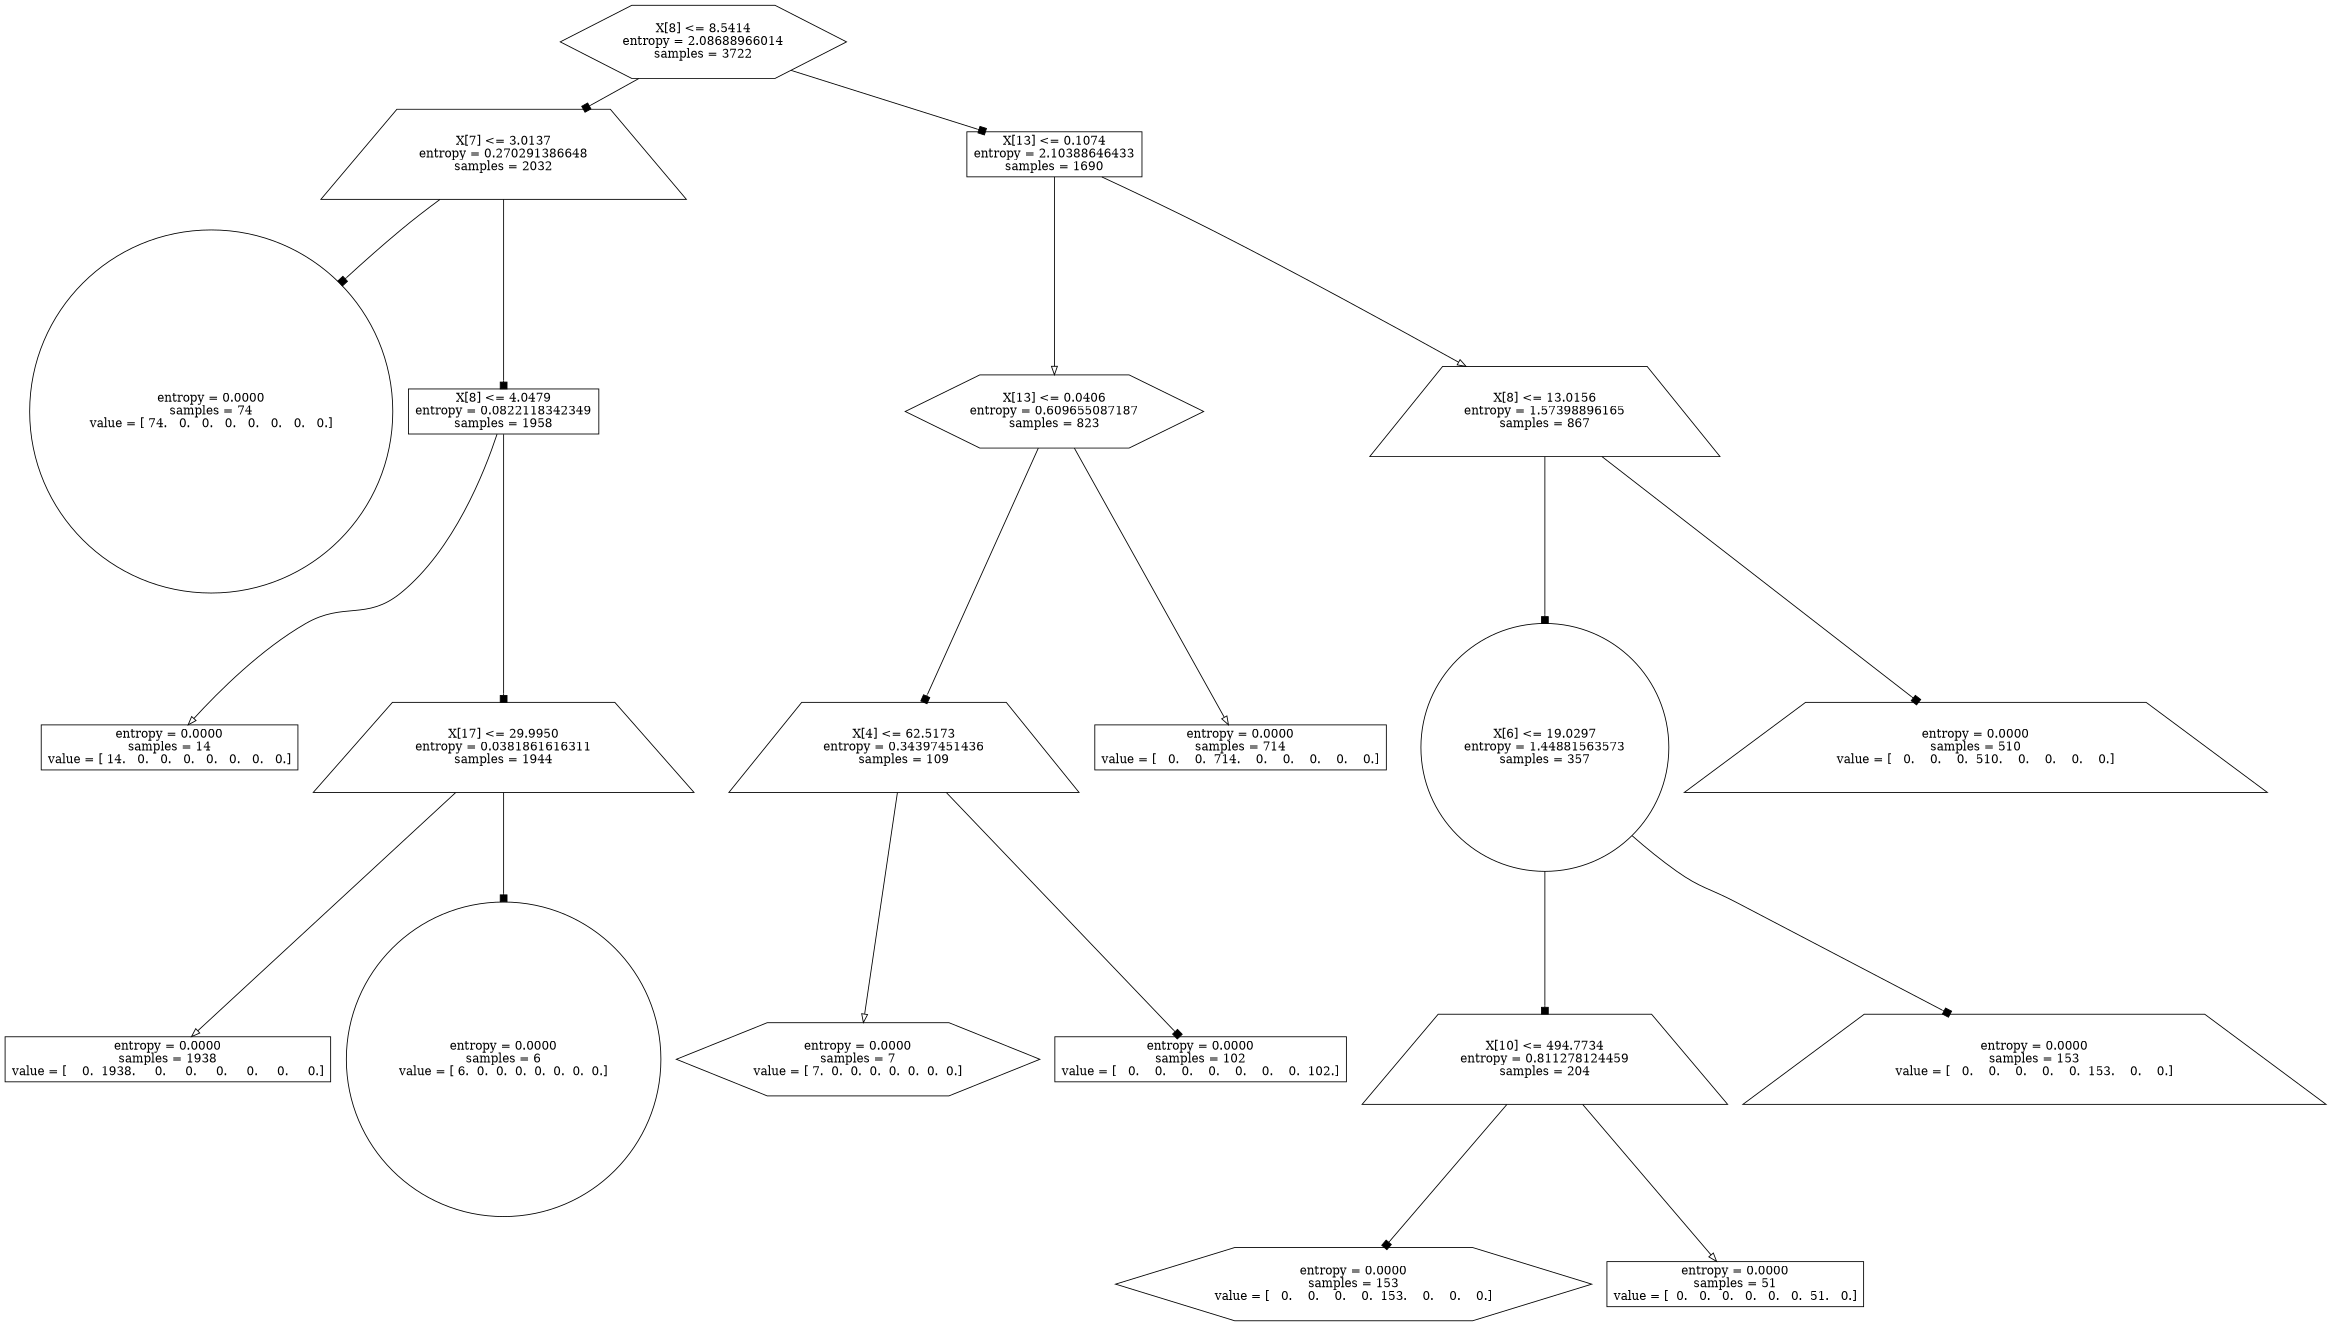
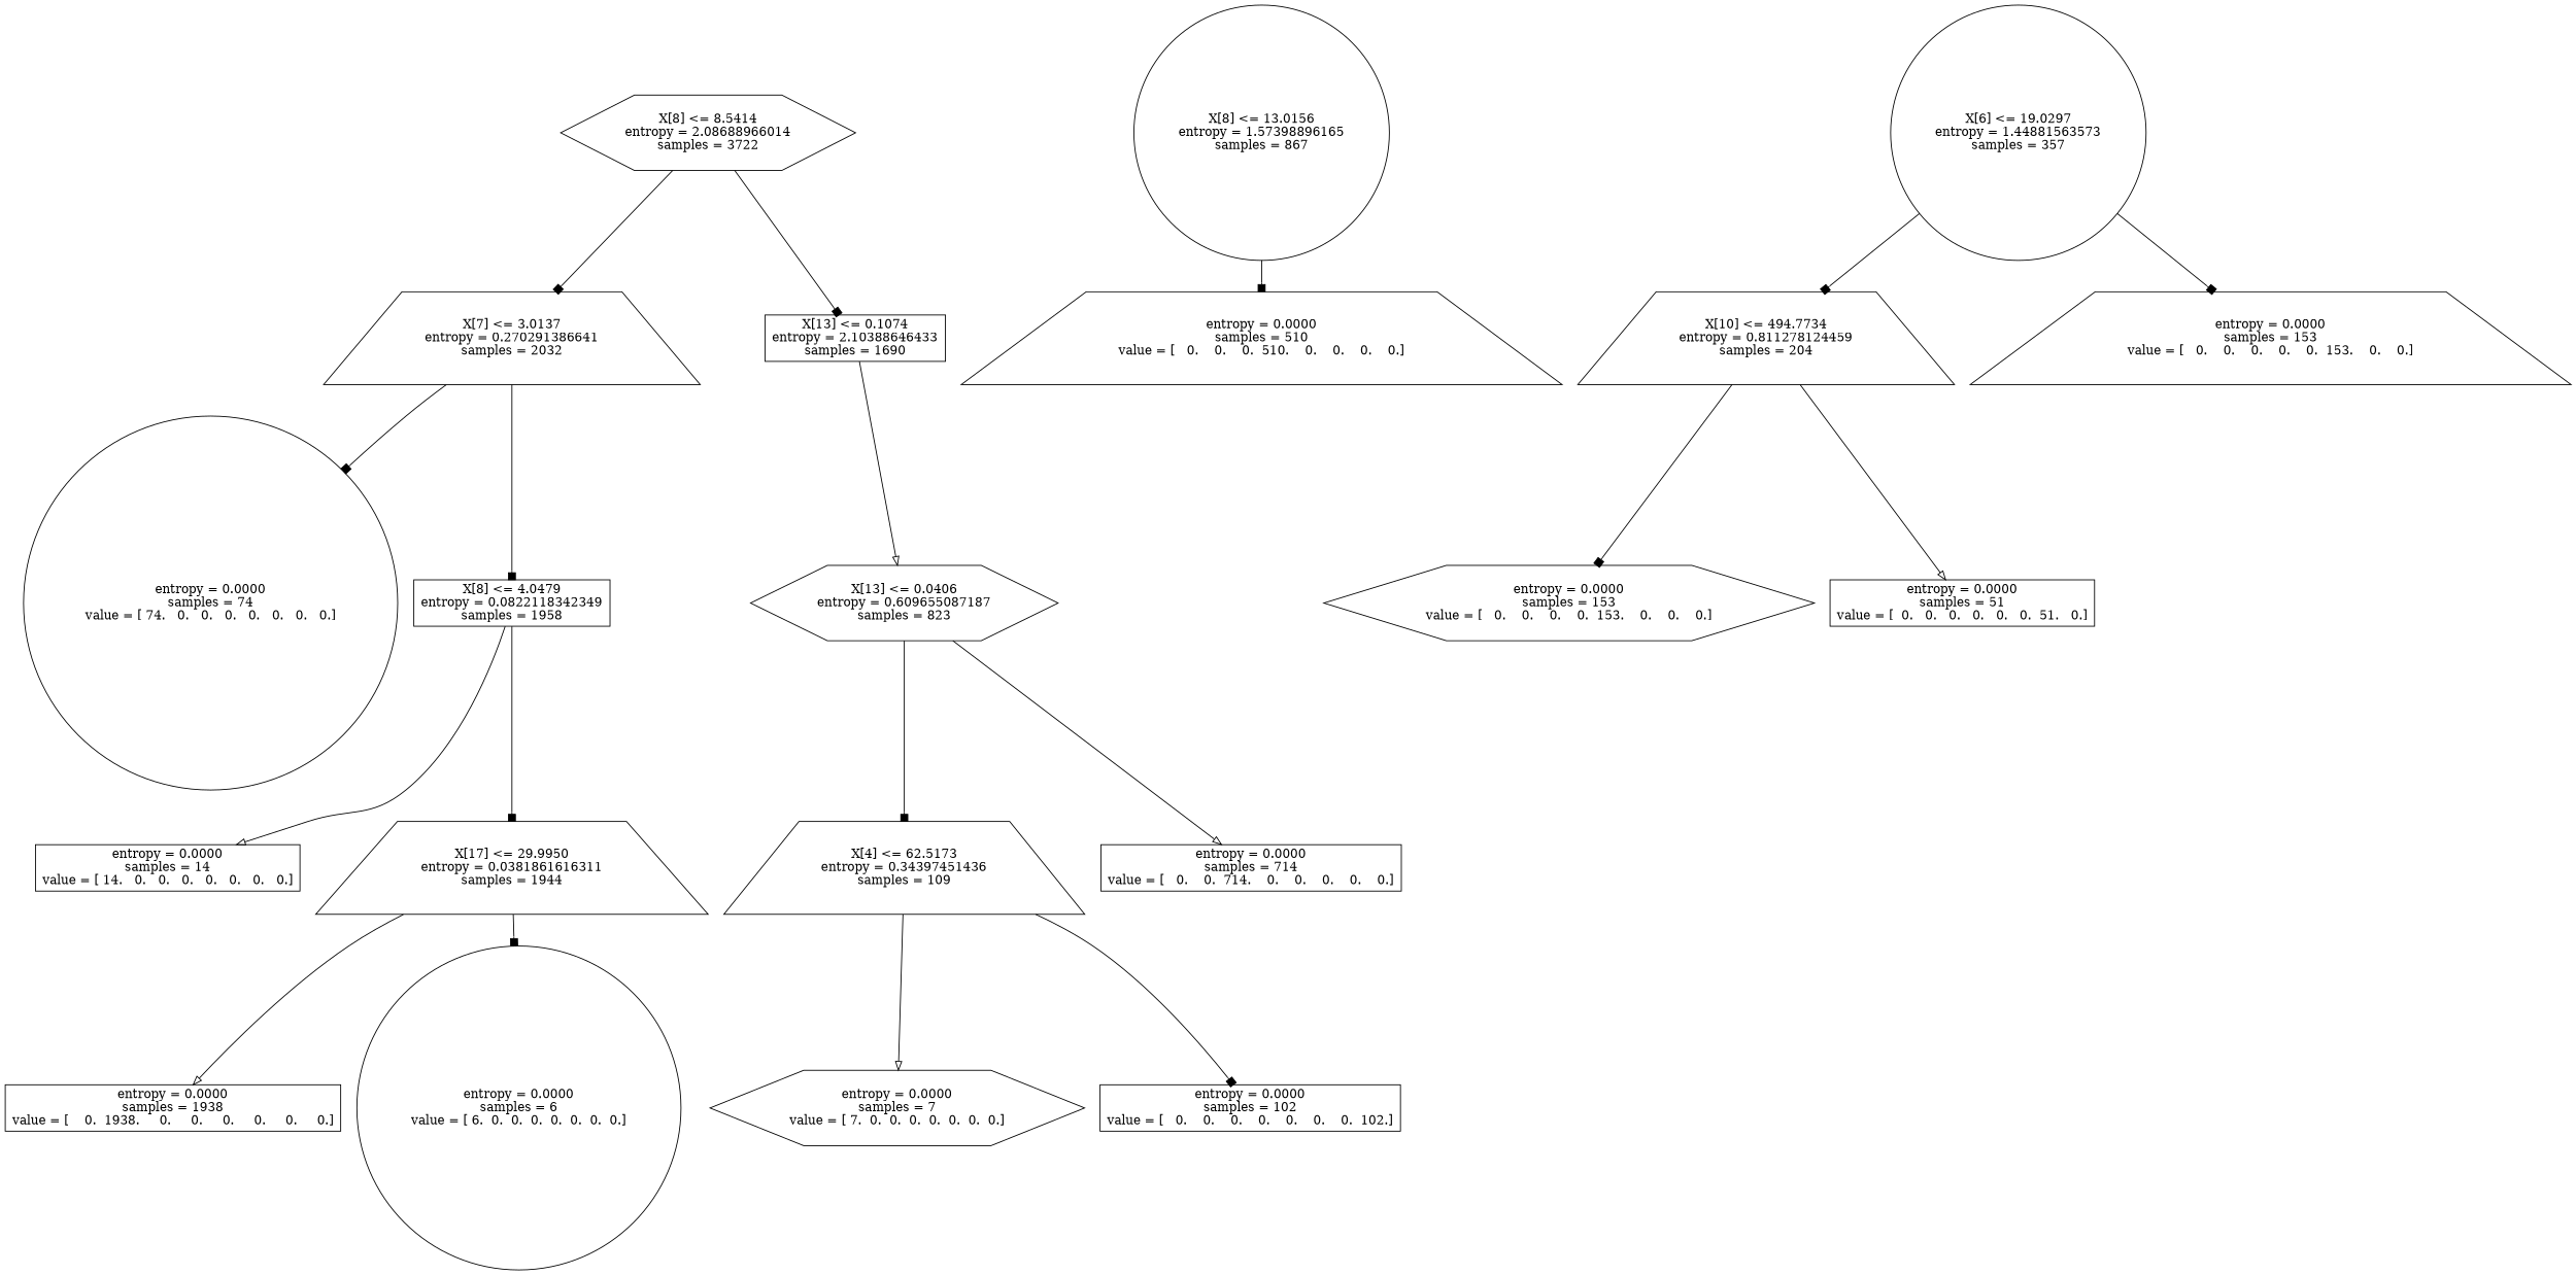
  digraph {
    node [shape=trapezium]
    edge [arrowhead=box]
    n1 [label="X[8] <= 8.5414\nentropy = 2.08688966014\nsamples = 3722" shape=hexagon]
-   n2 [label="X[7] <= 3.0137\nentropy = 0.270291386648\nsamples = 2032"]
+   n2 [label="X[7] <= 3.0137\nentropy = 0.270291386641\nsamples = 2032"]
    n3 [label="X[13] <= 0.1074\nentropy = 2.10388646433\nsamples = 1690" shape=box]
    n4 [label="entropy = 0.0000\nsamples = 74\nvalue = [ 74.   0.   0.   0.   0.   0.   0.   0.]" shape=circle]
    n5 [label="X[8] <= 4.0479\nentropy = 0.0822118342349\nsamples = 1958" shape=box]
    n6 [label="X[13] <= 0.0406\nentropy = 0.609655087187\nsamples = 823" shape=hexagon]
-   n7 [label="X[8] <= 13.0156\nentropy = 1.57398896165\nsamples = 867"]
+   n7 [label="X[8] <= 13.0156\nentropy = 1.57398896165\nsamples = 867" shape=circle]
    n8 [label="entropy = 0.0000\nsamples = 14\nvalue = [ 14.   0.   0.   0.   0.   0.   0.   0.]" shape=box]
    n9 [label="X[17] <= 29.9950\nentropy = 0.0381861616311\nsamples = 1944"]
    n10 [label="entropy = 0.0000\nsamples = 1938\nvalue = [    0.  1938.     0.     0.     0.     0.     0.     0.]" shape=box]
    n11 [label="entropy = 0.0000\nsamples = 6\nvalue = [ 6.  0.  0.  0.  0.  0.  0.  0.]" shape=circle]
    n12 [label="X[4] <= 62.5173\nentropy = 0.34397451436\nsamples = 109"]
    n13 [label="entropy = 0.0000\nsamples = 714\nvalue = [   0.    0.  714.    0.    0.    0.    0.    0.]" shape=box]
    n14 [label="X[6] <= 19.0297\nentropy = 1.44881563573\nsamples = 357" shape=circle]
    n15 [label="entropy = 0.0000\nsamples = 510\nvalue = [   0.    0.    0.  510.    0.    0.    0.    0.]"]
    n16 [label="entropy = 0.0000\nsamples = 7\nvalue = [ 7.  0.  0.  0.  0.  0.  0.  0.]" shape=hexagon]
    n17 [label="entropy = 0.0000\nsamples = 102\nvalue = [   0.    0.    0.    0.    0.    0.    0.  102.]" shape=box]
    n18 [label="X[10] <= 494.7734\nentropy = 0.811278124459\nsamples = 204"]
    n19 [label="entropy = 0.0000\nsamples = 153\nvalue = [   0.    0.    0.    0.    0.  153.    0.    0.]"]
    n20 [label="entropy = 0.0000\nsamples = 153\nvalue = [   0.    0.    0.    0.  153.    0.    0.    0.]" shape=hexagon]
    n21 [label="entropy = 0.0000\nsamples = 51\nvalue = [  0.   0.   0.   0.   0.   0.  51.   0.]" shape=box]
    n1 -> n2
    n1 -> n3
    n2 -> n4
    n2 -> n5
    n3 -> n6 [arrowhead=onormal]
-   n3 -> n7 [arrowhead=onormal]
    n5 -> n8 [arrowhead=onormal]
    n5 -> n9
    n6 -> n12
    n6 -> n13 [arrowhead=onormal]
-   n7 -> n14
    n7 -> n15
    n9 -> n10 [arrowhead=onormal]
    n9 -> n11
    n12 -> n16 [arrowhead=onormal]
    n12 -> n17
    n14 -> n18
    n14 -> n19
    n18 -> n20
    n18 -> n21 [arrowhead=onormal]
  }
